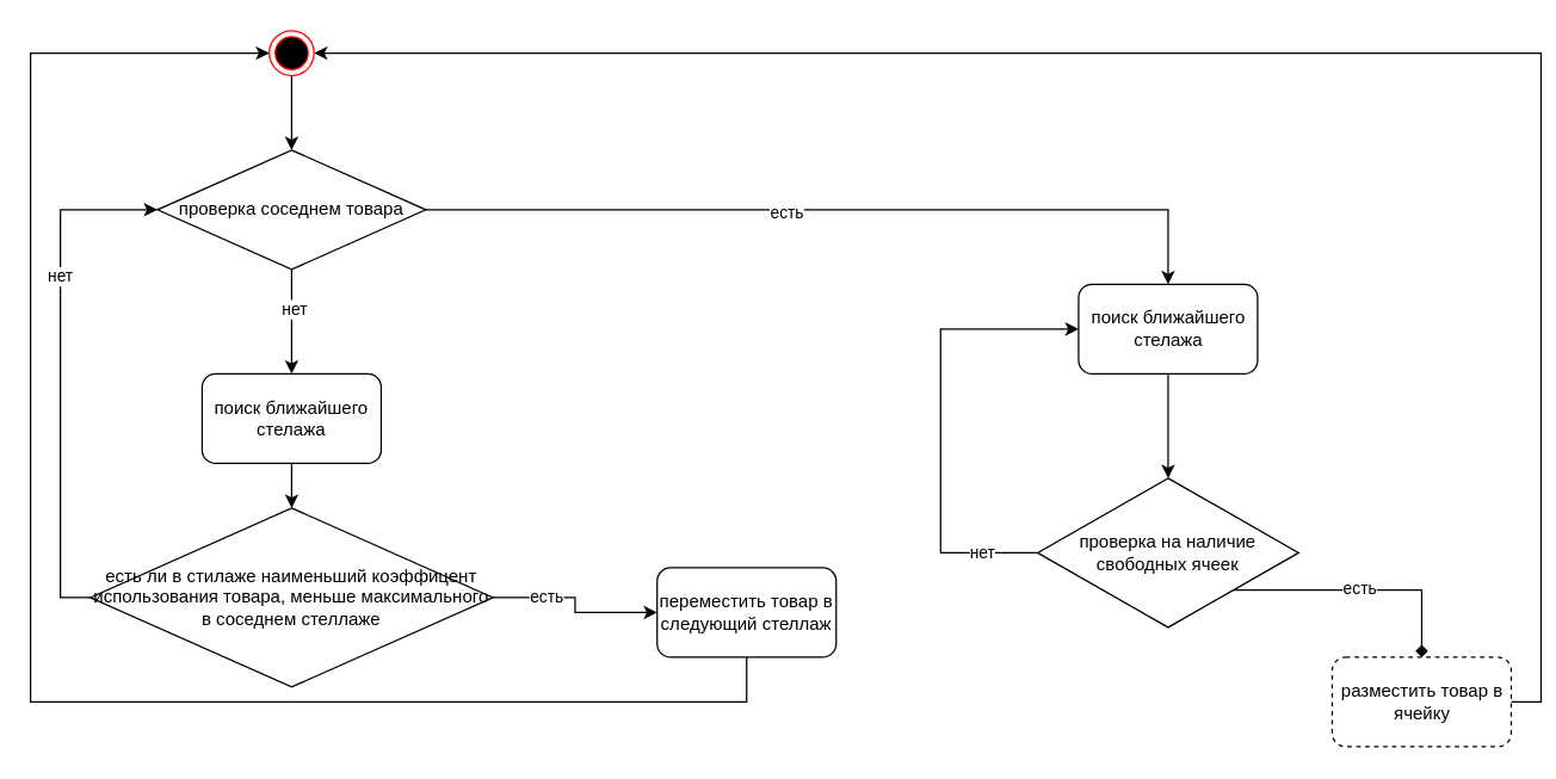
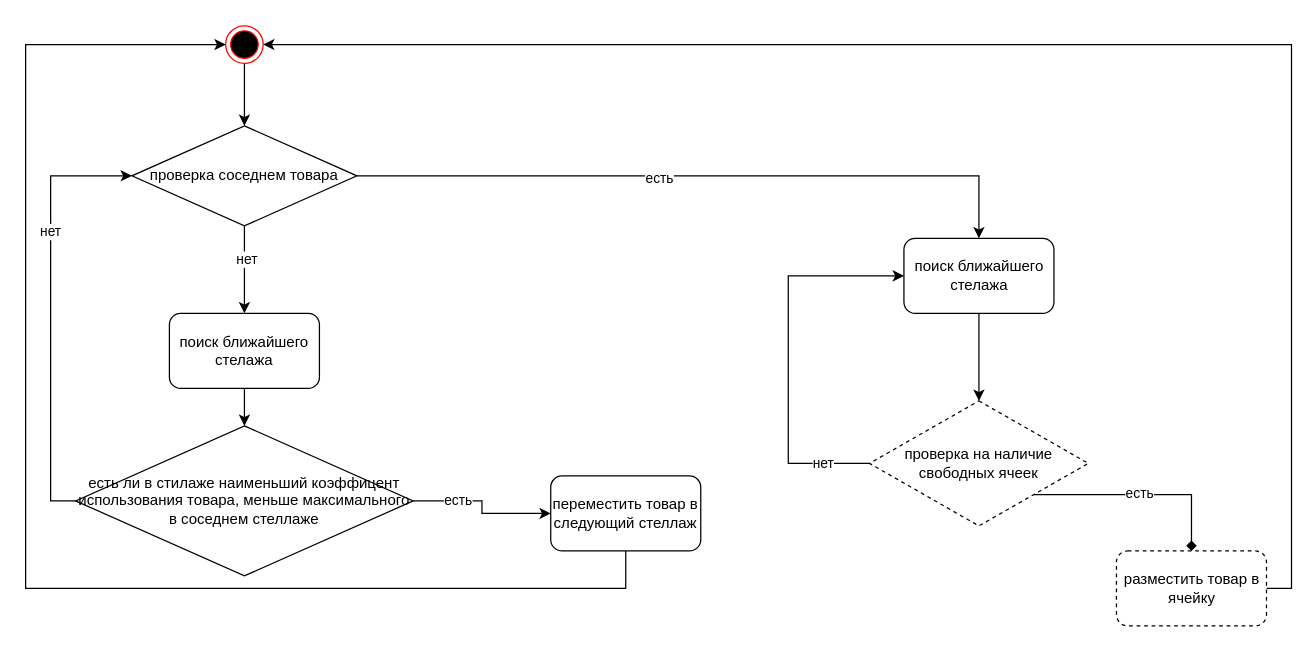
  <mxCell id="0" />
  <mxCell id="1" parent="0" />
  <mxCell id="2" style="edgeStyle=orthogonalEdgeStyle;rounded=0;orthogonalLoop=1;jettySize=auto;html=1;exitX=0.5;exitY=1;exitDx=0;exitDy=0;entryX=0.5;entryY=0;entryDx=0;entryDy=0;" edge="1" parent="1" source="3" target="8"><mxGeometry relative="1" as="geometry" /></mxCell>
  <mxCell id="3" value="" style="ellipse;html=1;shape=endState;fillColor=#000000;strokeColor=#ff0000;" vertex="1" parent="1"><mxGeometry x="180" y="20" width="30" height="30" as="geometry" /></mxCell>
  <mxCell id="4" style="edgeStyle=orthogonalEdgeStyle;rounded=0;orthogonalLoop=1;jettySize=auto;html=1;exitX=0.5;exitY=1;exitDx=0;exitDy=0;entryX=0.5;entryY=0;entryDx=0;entryDy=0;" edge="1" parent="1" source="8"><mxGeometry relative="1" as="geometry"><mxPoint x="195" y="250" as="targetPoint" /></mxGeometry></mxCell>
  <mxCell id="5" value="нет" style="edgeLabel;html=1;align=center;verticalAlign=middle;resizable=0;points=[];" vertex="1" connectable="0" parent="4"><mxGeometry x="-0.263" y="1" relative="1" as="geometry"><mxPoint as="offset" /></mxGeometry></mxCell>
  <mxCell id="6" style="edgeStyle=orthogonalEdgeStyle;rounded=0;orthogonalLoop=1;jettySize=auto;html=1;exitX=1;exitY=0.5;exitDx=0;exitDy=0;entryX=0.5;entryY=0;entryDx=0;entryDy=0;" edge="1" parent="1" source="8" target="10"><mxGeometry relative="1" as="geometry" /></mxCell>
  <mxCell id="7" value="есть" style="edgeLabel;html=1;align=center;verticalAlign=middle;resizable=0;points=[];" vertex="1" connectable="0" parent="6"><mxGeometry x="-0.12" y="-1" relative="1" as="geometry"><mxPoint as="offset" /></mxGeometry></mxCell>
  <mxCell id="8" value="проверка соседнем товара" style="rhombus;whiteSpace=wrap;html=1;" vertex="1" parent="1"><mxGeometry x="105" y="100" width="180" height="80" as="geometry" /></mxCell>
  <mxCell id="9" style="edgeStyle=orthogonalEdgeStyle;rounded=0;orthogonalLoop=1;jettySize=auto;html=1;exitX=0.5;exitY=1;exitDx=0;exitDy=0;entryX=0.5;entryY=0;entryDx=0;entryDy=0;" edge="1" parent="1" source="10" target="15"><mxGeometry relative="1" as="geometry" /></mxCell>
  <mxCell id="10" value="поиск ближайшего стелажа" style="rounded=1;whiteSpace=wrap;html=1;" vertex="1" parent="1"><mxGeometry x="722.5" y="190" width="120" height="60" as="geometry" /></mxCell>
  <mxCell id="11" style="edgeStyle=orthogonalEdgeStyle;rounded=0;orthogonalLoop=1;jettySize=auto;html=1;exitX=0;exitY=0.5;exitDx=0;exitDy=0;entryX=0;entryY=0.5;entryDx=0;entryDy=0;" edge="1" parent="1" source="15" target="10"><mxGeometry relative="1" as="geometry"><Array as="points"><mxPoint x="630" y="370" /><mxPoint x="630" y="220" /></Array></mxGeometry></mxCell>
  <mxCell id="12" value="нет" style="edgeLabel;html=1;align=center;verticalAlign=middle;resizable=0;points=[];" vertex="1" connectable="0" parent="11"><mxGeometry x="-0.752" y="-1" relative="1" as="geometry"><mxPoint as="offset" /></mxGeometry></mxCell>
  <mxCell id="13" style="edgeStyle=orthogonalEdgeStyle;rounded=0;orthogonalLoop=1;jettySize=auto;html=1;exitX=1;exitY=1;exitDx=0;exitDy=0;entryX=0.5;entryY=0;entryDx=0;entryDy=0;endArrow=diamond;" edge="1" parent="1" source="15" target="17"><mxGeometry relative="1" as="geometry" /></mxCell>
  <mxCell id="14" value="есть" style="edgeLabel;html=1;align=center;verticalAlign=middle;resizable=0;points=[];" vertex="1" connectable="0" parent="13"><mxGeometry x="-0.016" y="2" relative="1" as="geometry"><mxPoint as="offset" /></mxGeometry></mxCell>
- <mxCell id="15" value="проверка на наличие свободных ячеек" style="rhombus;whiteSpace=wrap;html=1;" vertex="1" parent="1"><mxGeometry x="695" y="320" width="175" height="100" as="geometry" /></mxCell>
+ <mxCell id="15" value="проверка на наличие свободных ячеек" style="rhombus;whiteSpace=wrap;html=1;dashed=1;" vertex="1" parent="1"><mxGeometry x="695" y="320" width="175" height="100" as="geometry" /></mxCell>
  <mxCell id="16" style="edgeStyle=orthogonalEdgeStyle;rounded=0;orthogonalLoop=1;jettySize=auto;html=1;exitX=1;exitY=0.5;exitDx=0;exitDy=0;entryX=1;entryY=0.5;entryDx=0;entryDy=0;" edge="1" parent="1" source="17" target="3"><mxGeometry relative="1" as="geometry" /></mxCell>
  <mxCell id="17" value="разместить товар в ячейку" style="rounded=1;whiteSpace=wrap;html=1;dashed=1;" vertex="1" parent="1"><mxGeometry x="892.5" y="440" width="120" height="60" as="geometry" /></mxCell>
  <mxCell id="18" style="edgeStyle=orthogonalEdgeStyle;rounded=0;orthogonalLoop=1;jettySize=auto;html=1;exitX=0.5;exitY=1;exitDx=0;exitDy=0;entryX=0.5;entryY=0;entryDx=0;entryDy=0;" edge="1" parent="1" source="19" target="24"><mxGeometry relative="1" as="geometry" /></mxCell>
  <mxCell id="19" value="поиск ближайшего стелажа" style="rounded=1;whiteSpace=wrap;html=1;" vertex="1" parent="1"><mxGeometry x="135" y="250" width="120" height="60" as="geometry" /></mxCell>
  <mxCell id="20" style="edgeStyle=orthogonalEdgeStyle;rounded=0;orthogonalLoop=1;jettySize=auto;html=1;exitX=1;exitY=0.5;exitDx=0;exitDy=0;entryX=0;entryY=0.5;entryDx=0;entryDy=0;" edge="1" parent="1" source="24" target="26"><mxGeometry relative="1" as="geometry" /></mxCell>
  <mxCell id="21" value="есть" style="edgeLabel;html=1;align=center;verticalAlign=middle;resizable=0;points=[];" vertex="1" connectable="0" parent="20"><mxGeometry x="-0.415" y="1" relative="1" as="geometry"><mxPoint as="offset" /></mxGeometry></mxCell>
  <mxCell id="22" style="edgeStyle=orthogonalEdgeStyle;rounded=0;orthogonalLoop=1;jettySize=auto;html=1;exitX=0;exitY=0.5;exitDx=0;exitDy=0;entryX=0;entryY=0.5;entryDx=0;entryDy=0;" edge="1" parent="1" source="24" target="8"><mxGeometry relative="1" as="geometry" /></mxCell>
  <mxCell id="23" value="нет" style="edgeLabel;html=1;align=center;verticalAlign=middle;resizable=0;points=[];" vertex="1" connectable="0" parent="22"><mxGeometry x="0.37" y="1" relative="1" as="geometry"><mxPoint as="offset" /></mxGeometry></mxCell>
  <mxCell id="24" value="есть ли в стилаже наименьший коэффицент использования товара, меньше максимального в соседнем стеллаже" style="rhombus;whiteSpace=wrap;html=1;" vertex="1" parent="1"><mxGeometry x="60" y="340" width="270" height="120" as="geometry" /></mxCell>
  <mxCell id="25" style="edgeStyle=orthogonalEdgeStyle;rounded=0;orthogonalLoop=1;jettySize=auto;html=1;exitX=0.5;exitY=1;exitDx=0;exitDy=0;entryX=0;entryY=0.5;entryDx=0;entryDy=0;" edge="1" parent="1" source="26" target="3"><mxGeometry relative="1" as="geometry"><mxPoint x="10" y="30" as="targetPoint" /><Array as="points"><mxPoint x="500" y="470" /><mxPoint x="20" y="470" /><mxPoint x="20" y="35" /></Array></mxGeometry></mxCell>
  <mxCell id="26" value="переместить товар в следующий стеллаж" style="rounded=1;whiteSpace=wrap;html=1;" vertex="1" parent="1"><mxGeometry x="440" y="380" width="120" height="60" as="geometry" /></mxCell>
